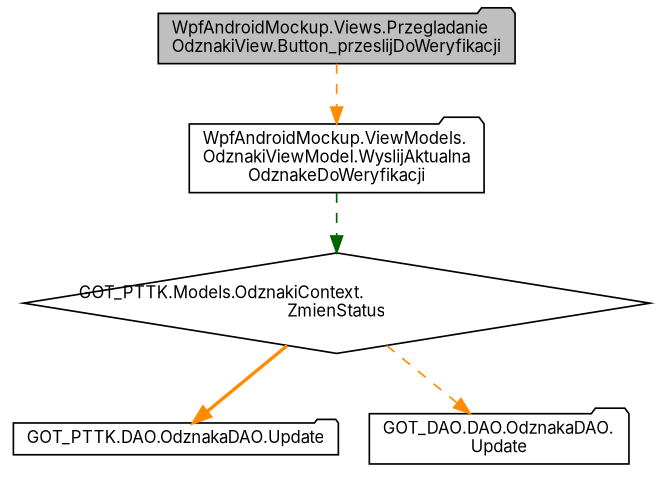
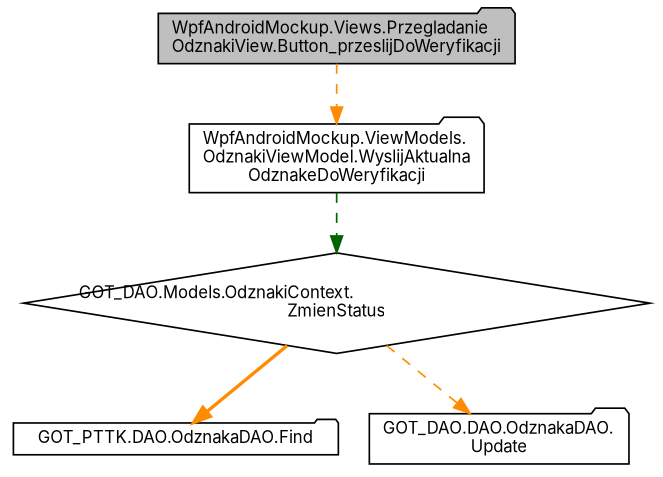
  digraph {
    fontname=Inter
    rankdir=TB
    node [color=black fillcolor=white fontname=Inter fontsize=10 shape=folder style=filled]
    edge [color=darkorange fontname=Inter fontsize=10 labelfontname=Helvetica labelfontsize=10 style=dashed]
    n1 [fillcolor=grey75 fontcolor=black height=0.2 label="WpfAndroidMockup.Views.Przegladanie\lOdznakiView.Button_przeslijDoWeryfikacji" width=0.4]
    n2 [height=0.2 label="WpfAndroidMockup.ViewModels.\lOdznakiViewModel.WyslijAktualna\lOdznakeDoWeryfikacji" width=0.4]
-   n3 [height=0.2 label="GOT_PTTK.Models.OdznakiContext.\lZmienStatus" shape=diamond width=0.4]
-   n4 [height=0.2 label="GOT_PTTK.DAO.OdznakaDAO.Update" width=0.4]
+   n3 [height=0.2 label="GOT_DAO.Models.OdznakiContext.\lZmienStatus" shape=diamond width=0.4]
+   n4 [height=0.2 label="GOT_PTTK.DAO.OdznakaDAO.Find" width=0.4]
    n5 [height=0.2 label="GOT_DAO.DAO.OdznakaDAO.\lUpdate" width=0.4]
    n1 -> n2
    n2 -> n3 [color=darkgreen]
    n3 -> n4 [style=bold]
    n3 -> n5
  }
